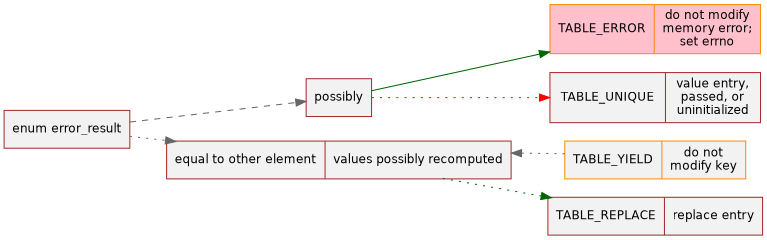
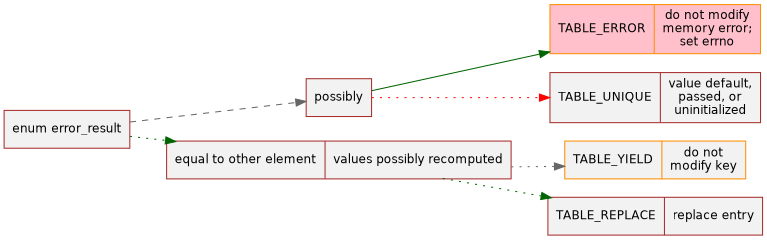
  digraph {
    fontname="Bitstream Vera Sans"
    fontsize=12
    rankdir=LR
    node [color=brown fillcolor=Grey95 fontname="Bitstream Vera Sans" fontsize=12 shape=record style=filled]
    edge [color=darkgreen fontname="Bitstream Vera Sans" fontsize=12 style=dotted]
    n1 [label="enum error_result"]
    n2 [label=possibly]
    n3 [label="{equal to other element|values possibly recomputed}"]
    n4 [color=darkorange fillcolor=Pink label="{TABLE_ERROR|do not modify\nmemory error;\nset errno}"]
-   n5 [label="{TABLE_UNIQUE|value entry,\npassed, or\nuninitialized}"]
+   n5 [label="{TABLE_UNIQUE|value default,\npassed, or\nuninitialized}"]
    n6 [color=darkorange label="{TABLE_YIELD|do not\nmodify key}"]
    n7 [label="{TABLE_REPLACE|replace entry}"]
    n1 -> n2 [color=gray40 style=dashed]
-   n1 -> n3 [color=gray40]
+   n1 -> n3
    n2 -> n4 [style=solid]
    n2 -> n5 [color=red]
-   n6 -> n3 [color=gray40]
+   n3 -> n6 [color=gray40]
    n3 -> n7
  }
